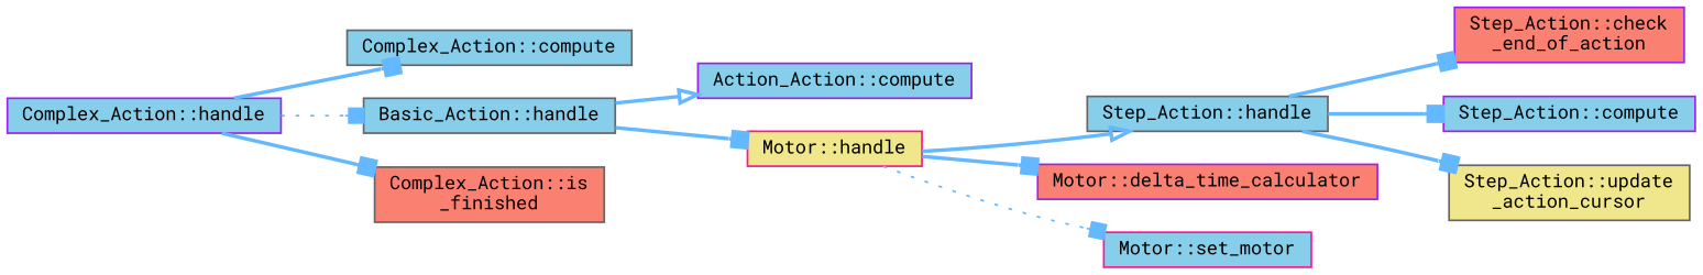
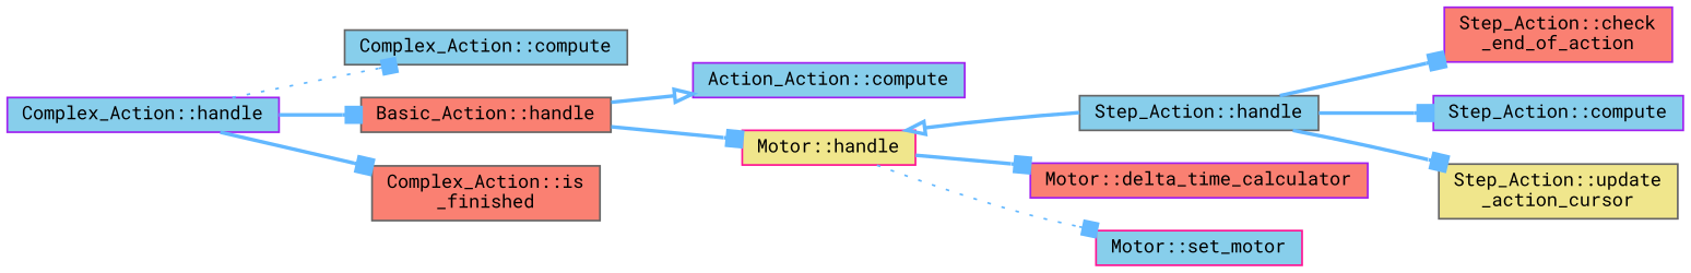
  digraph {
    fontname="Roboto Mono"
    rankdir=LR
    node [color=purple fillcolor=skyblue fontname="Roboto Mono" fontsize=10 shape=box style=filled]
    edge [arrowhead=box color=steelblue1 fontname="Roboto Mono" fontsize=10 labelfontname=Helvetica labelfontsize=10 style=bold]
    n1 [fontcolor=black height=0.2 label="Complex_Action::handle" width=0.4]
    n2 [color=gray40 height=0.2 label="Complex_Action::compute" width=0.4]
-   n3 [color=gray40 height=0.2 label="Basic_Action::handle" width=0.4]
+   n3 [color=gray40 fillcolor=salmon height=0.2 label="Basic_Action::handle" width=0.4]
    n4 [color=gray40 fillcolor=salmon height=0.2 label="Complex_Action::is\l_finished" width=0.4]
    n5 [height=0.2 label="Action_Action::compute" width=0.4]
    n6 [color=deeppink fillcolor=khaki height=0.2 label="Motor::handle" width=0.4]
    n7 [color=gray40 height=0.2 label="Step_Action::handle" width=0.4]
    n8 [fillcolor=salmon height=0.2 label="Step_Action::check\l_end_of_action" width=0.4]
    n9 [height=0.2 label="Step_Action::compute" width=0.4]
    n10 [color=gray40 fillcolor=khaki height=0.2 label="Step_Action::update\l_action_cursor" width=0.4]
    n11 [fillcolor=salmon height=0.2 label="Motor::delta_time_calculator" width=0.4]
    n12 [color=deeppink height=0.2 label="Motor::set_motor" width=0.4]
-   n1 -> n2
-   n1 -> n3 [style=dotted]
+   n1 -> n2 [style=dotted]
+   n1 -> n3
    n1 -> n4
    n3 -> n5 [arrowhead=onormal]
    n3 -> n6
    n6 -> n11
    n6 -> n12 [style=dotted]
-   n6 -> n7 [arrowhead=onormal]
+   n7 -> n6 [arrowhead=onormal]
    n7 -> n8
    n7 -> n9
    n7 -> n10
  }
